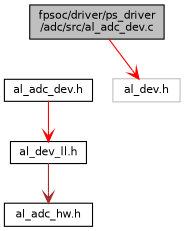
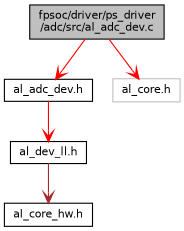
  digraph {
    node [color=black fillcolor=white fontname=Helvetica fontsize=10 shape=record style=filled]
    edge [arrowhead=vee color=red fontname=Helvetica fontsize=10 labelfontname=Helvetica labelfontsize=10 style=solid]
    n1 [fillcolor=grey75 fontcolor=black height=0.2 label="fpsoc/driver/ps_driver\l/adc/src/al_adc_dev.c" width=0.4]
    n2 [height=0.2 label="al_adc_dev.h" width=0.4]
-   n3 [color=grey75 height=0.2 label="al_dev.h" width=0.4]
+   n3 [color=grey75 height=0.2 label="al_core.h" width=0.4]
    n4 [height=0.2 label="al_dev_ll.h" width=0.4]
-   n5 [height=0.2 label="al_adc_hw.h" width=0.4]
+   n5 [height=0.2 label="al_core_hw.h" width=0.4]
+   n1 -> n2
    n1 -> n3
    n2 -> n4
    n4 -> n5 [color=brown]
  }
